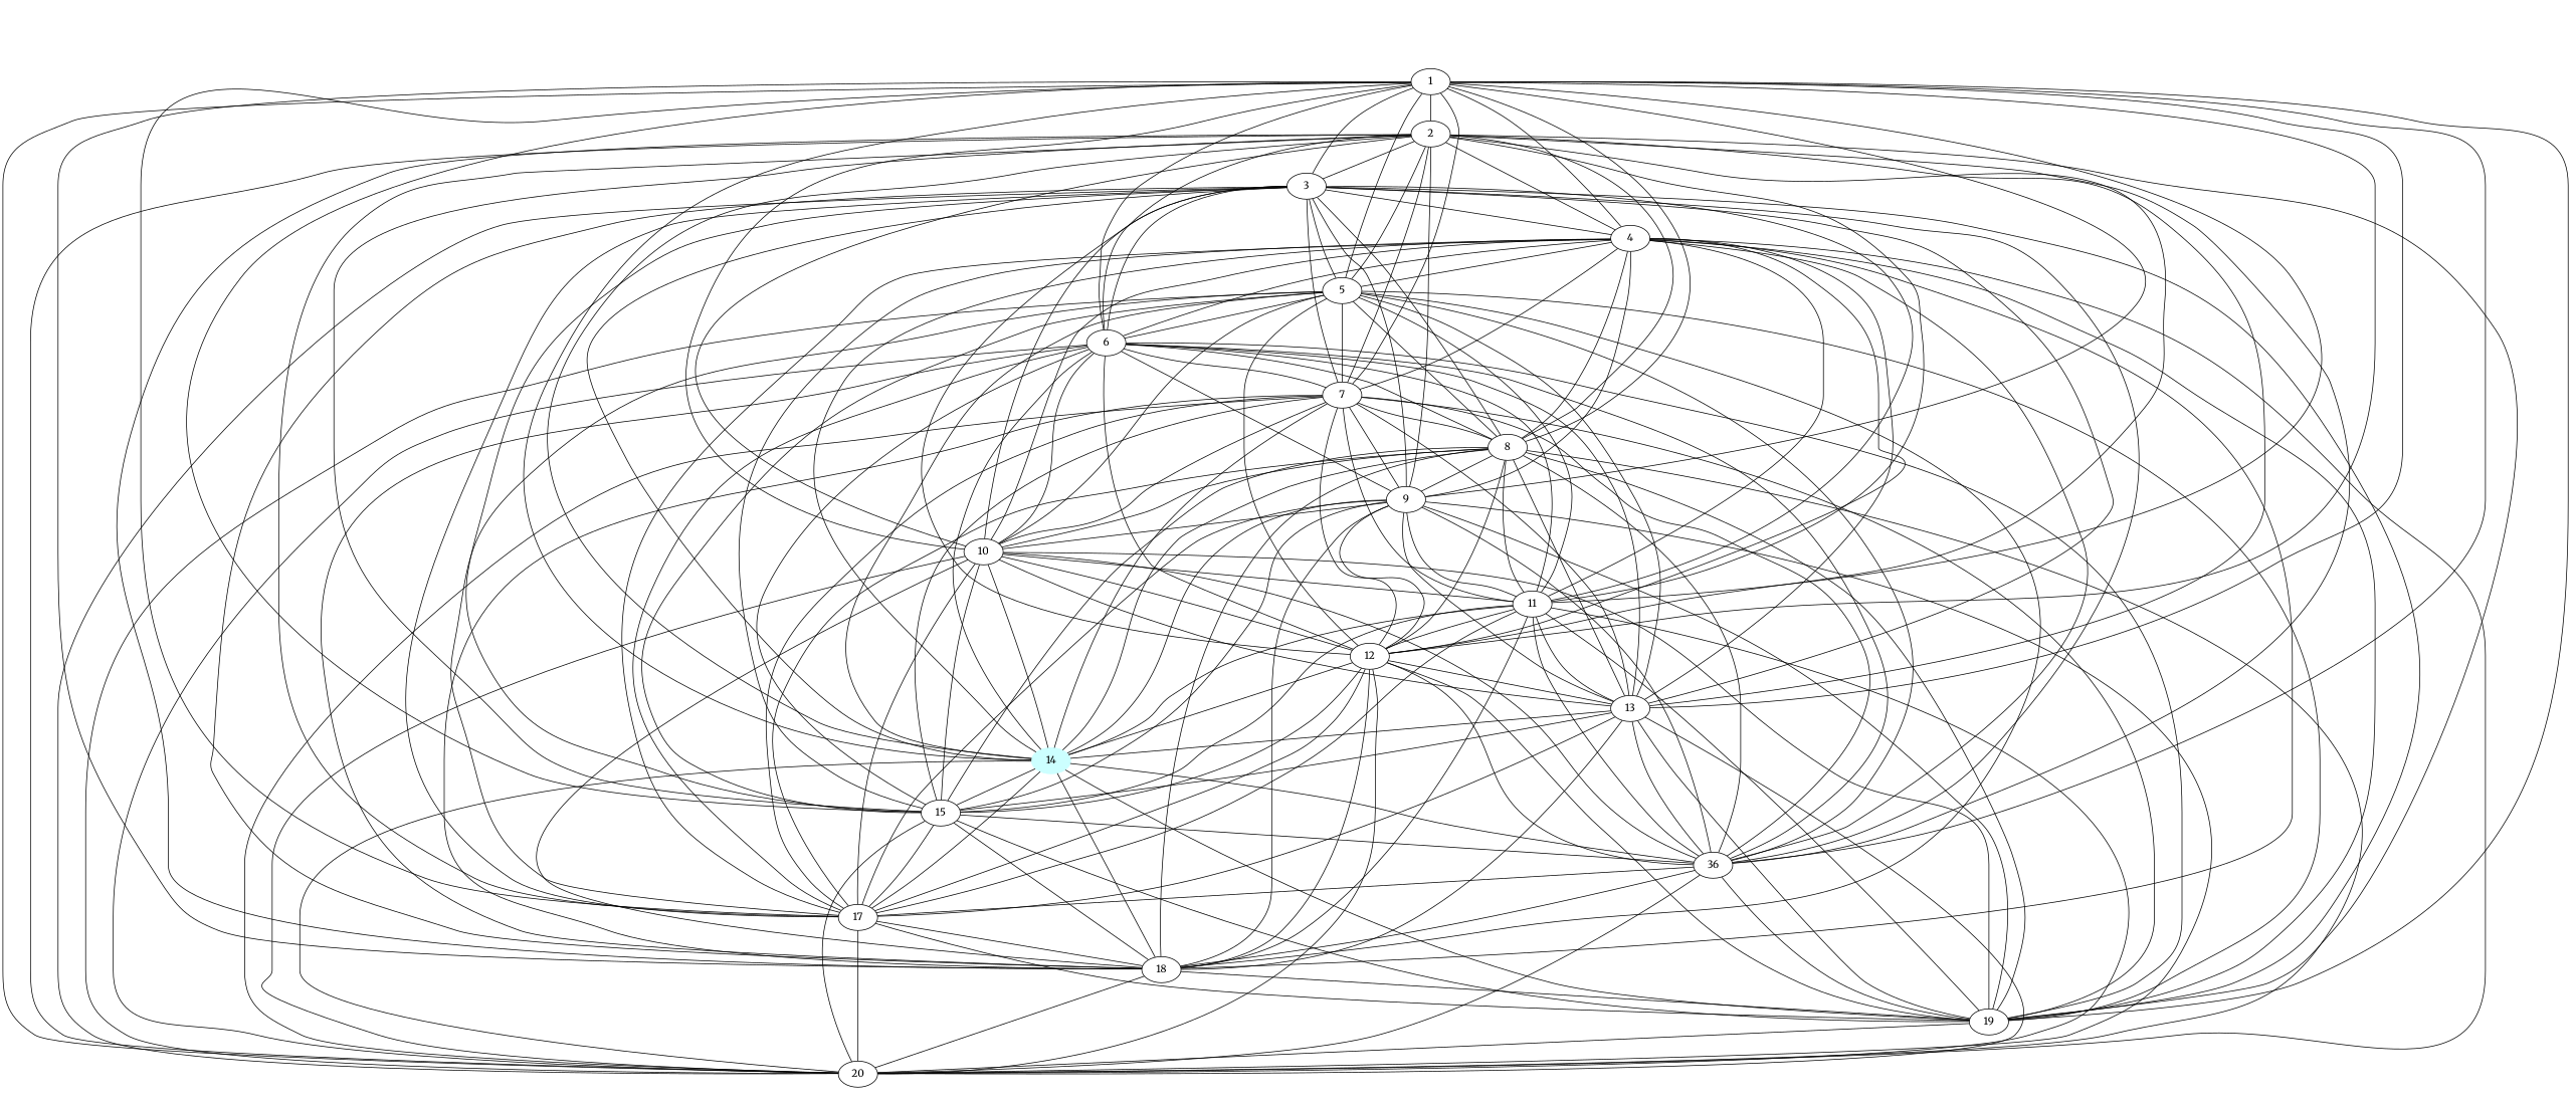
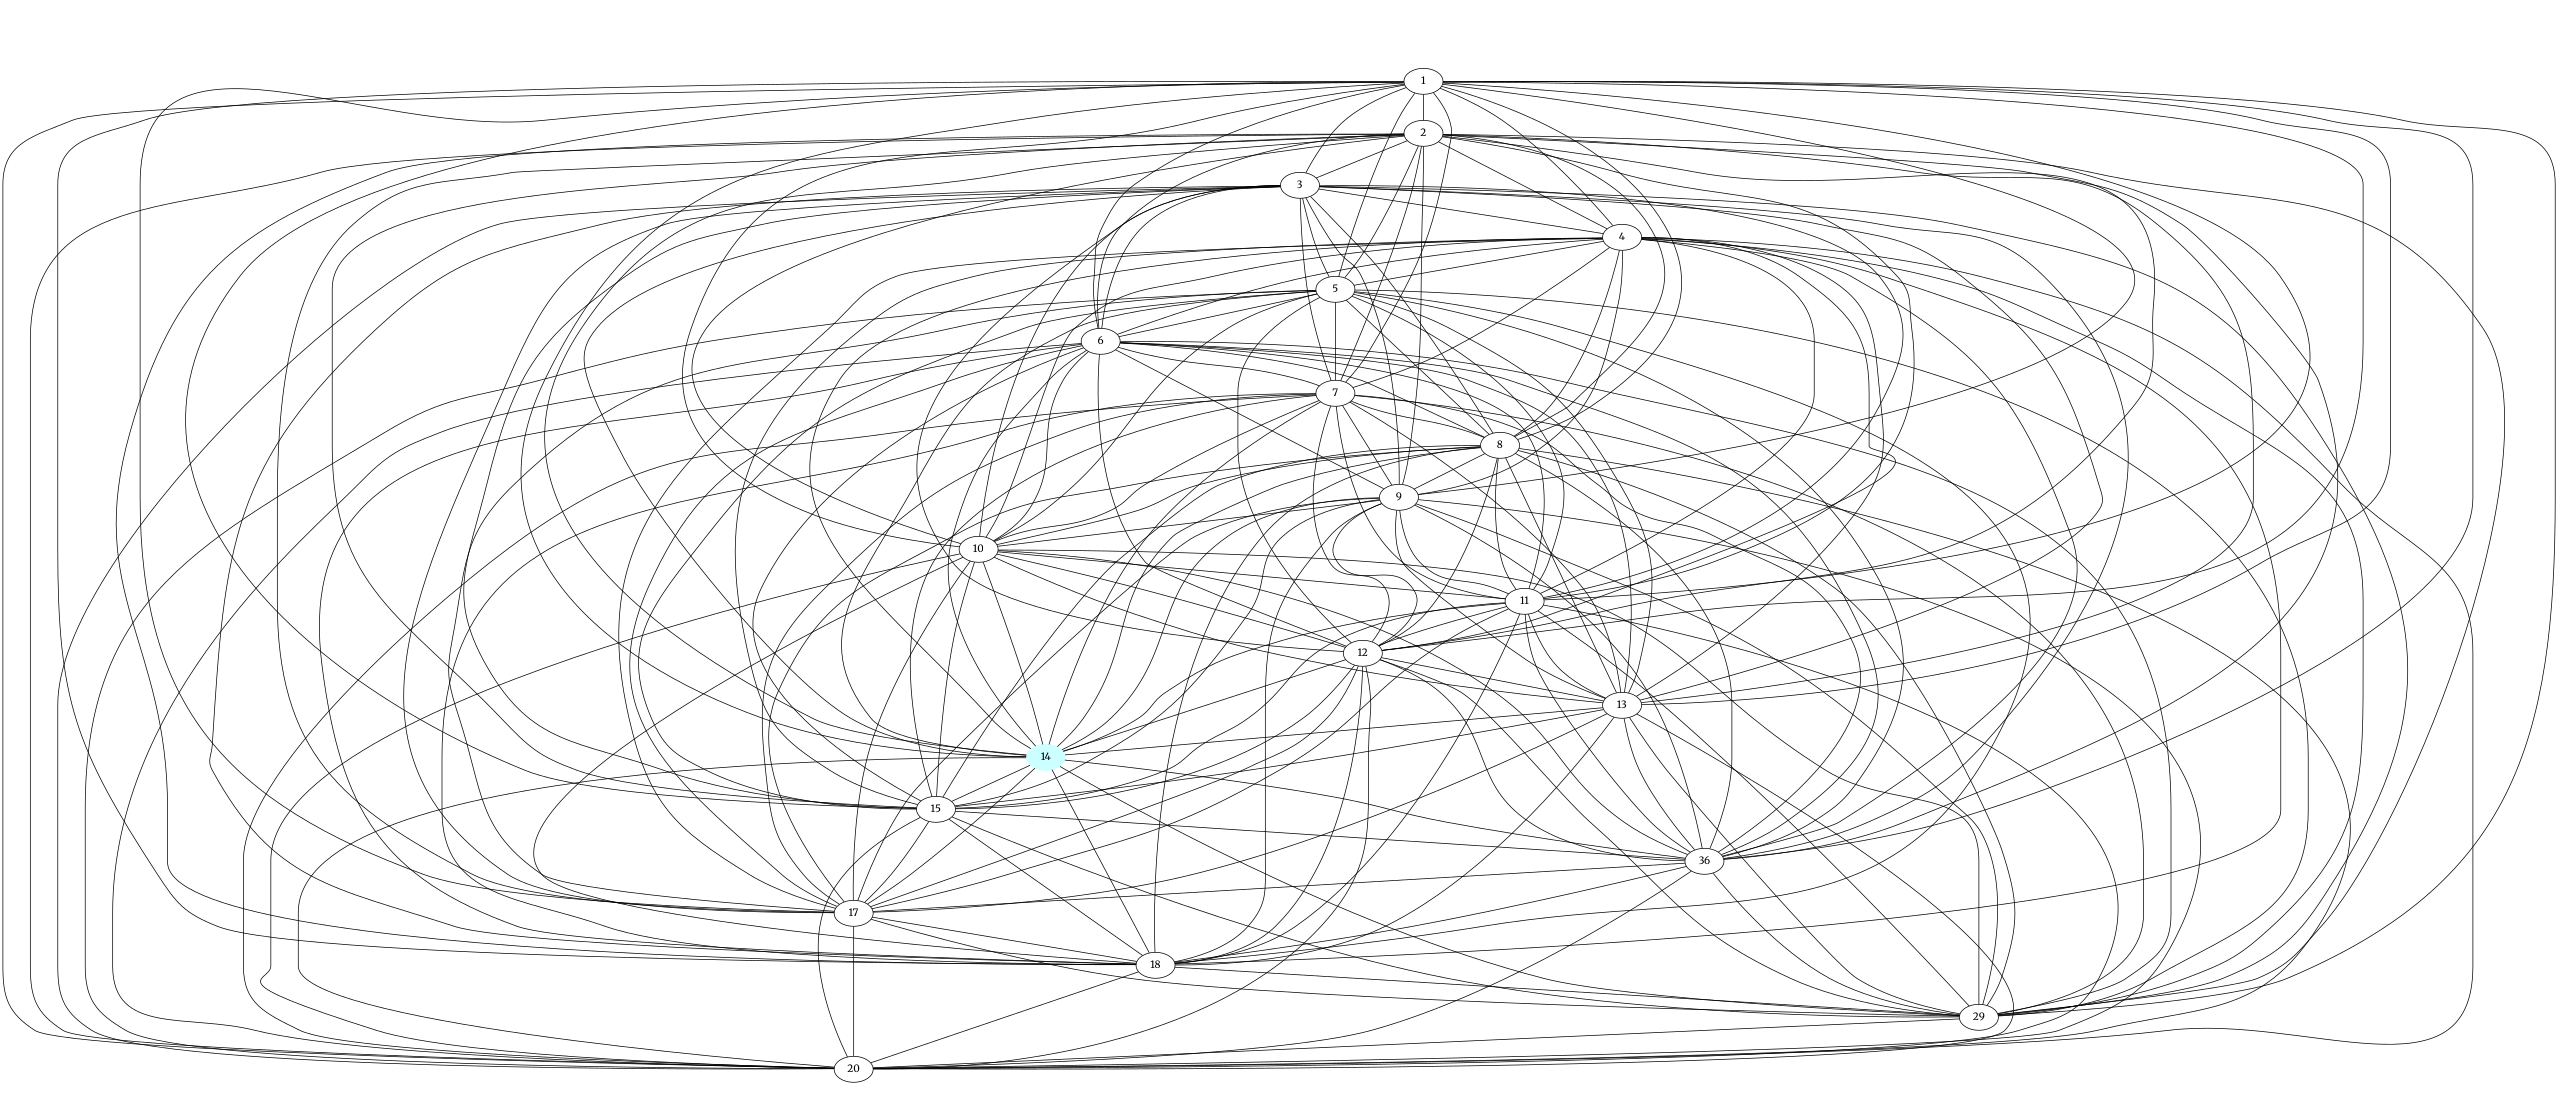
  graph {
    fontname=Merriweather
    node [fontname=Merriweather]
    edge [fontname=Merriweather]
    14 [color="#CCFFFF" style=filled]
    15
    n3 [label=36]
    17
    18
-   19
+   19 [label=29]
    20
    1
    2
    3
    4
    5
    6
    7
    8
    9
    10
    11
    12
    13
    14 -- 15
    14 -- n3
    14 -- 17
    14 -- 18
    14 -- 19
    14 -- 20
    15 -- n3
    15 -- 17
    15 -- 18
    15 -- 19
    15 -- 20
    n3 -- 17
    n3 -- 18
    n3 -- 19
    n3 -- 20
    17 -- 18
    17 -- 19
    17 -- 20
    18 -- 19
    18 -- 20
    19 -- 20
    1 -- 14
    1 -- 15
    1 -- n3
    1 -- 17
    1 -- 18
    1 -- 19
    1 -- 20
    1 -- 2
    1 -- 3
    1 -- 4
    1 -- 5
    1 -- 6
    1 -- 7
    1 -- 8
    1 -- 9
    1 -- 10
    1 -- 11
    1 -- 12
    1 -- 13
    2 -- 14
    2 -- 15
    2 -- n3
    2 -- 17
    2 -- 18
    2 -- 19
    2 -- 20
    2 -- 3
    2 -- 4
    2 -- 5
    2 -- 6
    2 -- 7
    2 -- 8
    2 -- 9
    2 -- 10
    2 -- 11
    2 -- 12
    2 -- 13
    3 -- 14
    3 -- 15
    3 -- n3
    3 -- 17
    3 -- 18
    3 -- 19
    3 -- 20
    3 -- 4
    3 -- 5
    3 -- 6
    3 -- 7
    3 -- 8
    3 -- 9
    3 -- 10
    3 -- 11
    3 -- 12
    3 -- 13
    4 -- 14
    4 -- 15
    4 -- n3
    4 -- 17
    4 -- 18
    4 -- 19
    4 -- 20
    4 -- 5
    4 -- 6
    4 -- 7
    4 -- 8
    4 -- 9
    4 -- 10
    4 -- 11
    4 -- 12
    4 -- 13
    5 -- 14
    5 -- 15
    5 -- n3
    5 -- 17
    5 -- 18
    5 -- 19
    5 -- 20
    5 -- 6
    5 -- 7
    5 -- 8
    5 -- 10
    5 -- 11
    5 -- 12
    5 -- 13
    6 -- 14
    6 -- 15
    6 -- n3
    6 -- 17
    6 -- 18
    6 -- 19
    6 -- 20
    6 -- 7
    6 -- 8
    6 -- 9
    6 -- 10
    6 -- 11
    6 -- 12
    6 -- 13
    7 -- 14
    7 -- 15
    7 -- n3
    7 -- 17
    7 -- 18
    7 -- 19
    7 -- 20
    7 -- 8
    7 -- 9
    7 -- 10
    7 -- 11
    7 -- 12
    7 -- 13
    8 -- 14
    8 -- 15
    8 -- n3
    8 -- 17
    8 -- 18
    8 -- 19
    8 -- 20
    8 -- 9
    8 -- 10
    8 -- 11
    8 -- 12
    8 -- 13
    9 -- 14
    9 -- 15
    9 -- n3
    9 -- 17
    9 -- 18
    9 -- 19
    9 -- 20
    9 -- 10
    9 -- 11
    9 -- 12
    9 -- 13
    10 -- 14
    10 -- 15
    10 -- n3
    10 -- 17
    10 -- 18
    10 -- 19
    10 -- 20
    10 -- 11
    10 -- 12
    10 -- 13
    11 -- 14
    11 -- 15
    11 -- n3
    11 -- 17
    11 -- 18
    11 -- 19
    11 -- 20
    11 -- 12
    11 -- 13
    12 -- 14
    12 -- 15
    12 -- n3
    12 -- 17
    12 -- 18
    12 -- 19
    12 -- 20
    12 -- 13
    13 -- 14
    13 -- 15
    13 -- n3
    13 -- 17
    13 -- 18
    13 -- 19
    13 -- 20
  }
